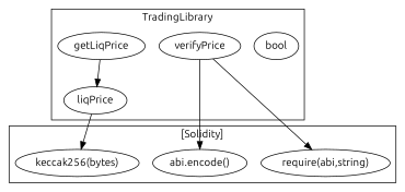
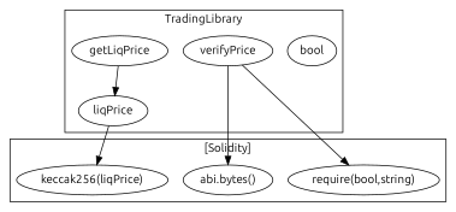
  strict digraph {
    fontname=Ubuntu
    node [fontname=Ubuntu]
    edge [fontname=Ubuntu]
    n1 [label=bool]
    n2 [label=verifyPrice]
    n3 [label=liqPrice]
    n4 [label=getLiqPrice]
-   "abi.encode()"
-   "keccak256(bytes)"
-   "require(bool,string)" [label="require(abi,string)"]
+   "abi.encode()" [label="abi.bytes()"]
+   "keccak256(bytes)" [label="keccak256(liqPrice)"]
+   "require(bool,string)"
    subgraph cluster_1 {
      label=TradingLibrary
      n1
      n2
      n3
      n4
    }
    subgraph cluster_2 {
      label="[Solidity]"
      "abi.encode()"
      "keccak256(bytes)"
      "require(bool,string)"
    }
    n2 -> "abi.encode()"
    n2 -> "require(bool,string)"
    n3 -> "keccak256(bytes)"
    n4 -> n3
  }
